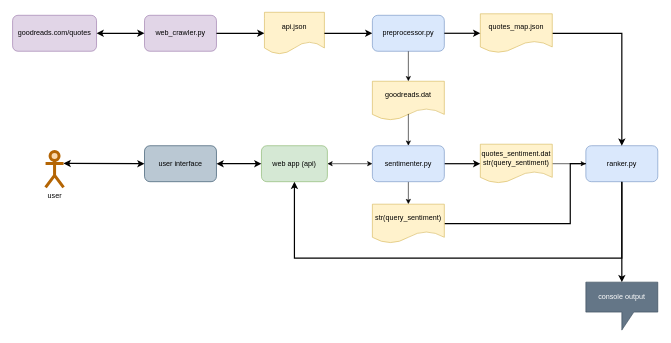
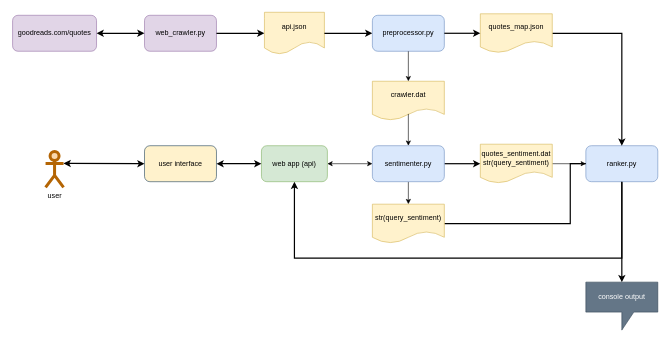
  <mxCell id="0" />
  <mxCell id="1" parent="0" />
  <mxCell id="2" value="web_crawler.py" style="rounded=1;whiteSpace=wrap;html=1;fillColor=#e1d5e7;strokeColor=#9673a6;" vertex="1" parent="1"><mxGeometry x="240" y="25" width="120" height="60" as="geometry" /></mxCell>
  <mxCell id="3" value="goodreads.com/quotes" style="rounded=1;whiteSpace=wrap;html=1;fillColor=#e1d5e7;strokeColor=#9673a6;" vertex="1" parent="1"><mxGeometry x="20" y="25" width="140" height="60" as="geometry" /></mxCell>
  <mxCell id="4" value="" style="endArrow=classic;startArrow=classic;html=1;rounded=0;entryX=0;entryY=0.5;entryDx=0;entryDy=0;exitX=1;exitY=0.5;exitDx=0;exitDy=0;strokeWidth=2;" edge="1" parent="1" source="3" target="2"><mxGeometry width="50" height="50" relative="1" as="geometry"><mxPoint x="130" y="275" as="sourcePoint" /><mxPoint x="180" y="225" as="targetPoint" /></mxGeometry></mxCell>
  <mxCell id="5" value="" style="endArrow=classic;html=1;rounded=0;exitX=1;exitY=0.5;exitDx=0;exitDy=0;entryX=0;entryY=0.5;entryDx=0;entryDy=0;strokeWidth=2;" edge="1" parent="1" source="2" target="6"><mxGeometry width="50" height="50" relative="1" as="geometry"><mxPoint x="400" y="165" as="sourcePoint" /><mxPoint x="440" y="55" as="targetPoint" /></mxGeometry></mxCell>
  <mxCell id="6" value="api.json" style="shape=document;whiteSpace=wrap;html=1;boundedLbl=1;fillColor=#fff2cc;strokeColor=#d6b656;" vertex="1" parent="1"><mxGeometry x="440" y="20" width="100" height="70" as="geometry" /></mxCell>
  <mxCell id="7" style="edgeStyle=orthogonalEdgeStyle;rounded=0;orthogonalLoop=1;jettySize=auto;html=1;exitX=0.5;exitY=1;exitDx=0;exitDy=0;entryX=0.5;entryY=1;entryDx=0;entryDy=0;strokeWidth=2;" edge="1" parent="1" source="8" target="26"><mxGeometry relative="1" as="geometry"><Array as="points"><mxPoint x="1036" y="430" /><mxPoint x="490" y="430" /></Array></mxGeometry></mxCell>
  <mxCell id="8" value="ranker.py" style="rounded=1;whiteSpace=wrap;html=1;fillColor=#dae8fc;strokeColor=#6c8ebf;" vertex="1" parent="1"><mxGeometry x="976" y="242.5" width="120" height="60" as="geometry" /></mxCell>
  <mxCell id="9" value="" style="endArrow=classic;html=1;rounded=0;entryX=0;entryY=0.5;entryDx=0;entryDy=0;exitX=1;exitY=0.5;exitDx=0;exitDy=0;strokeWidth=2;" edge="1" parent="1" source="6" target="12"><mxGeometry width="50" height="50" relative="1" as="geometry"><mxPoint x="490" y="95" as="sourcePoint" /><mxPoint x="610" y="125" as="targetPoint" /></mxGeometry></mxCell>
  <mxCell id="10" style="edgeStyle=orthogonalEdgeStyle;rounded=0;orthogonalLoop=1;jettySize=auto;html=1;exitX=1;exitY=0.5;exitDx=0;exitDy=0;entryX=0;entryY=0.5;entryDx=0;entryDy=0;" edge="1" parent="1" source="11" target="8"><mxGeometry relative="1" as="geometry" /></mxCell>
  <mxCell id="11" value="quotes_sentiment.dat&lt;br&gt;str(query_sentiment)" style="shape=document;whiteSpace=wrap;html=1;boundedLbl=1;fillColor=#fff2cc;strokeColor=#d6b656;" vertex="1" parent="1"><mxGeometry x="800" y="240" width="120" height="65" as="geometry" /></mxCell>
  <mxCell id="12" value="preprocessor.py" style="rounded=1;whiteSpace=wrap;html=1;fillColor=#dae8fc;strokeColor=#6c8ebf;" vertex="1" parent="1"><mxGeometry x="620" y="25" width="120" height="60" as="geometry" /></mxCell>
  <mxCell id="13" style="edgeStyle=orthogonalEdgeStyle;rounded=0;orthogonalLoop=1;jettySize=auto;html=1;entryX=0.5;entryY=0;entryDx=0;entryDy=0;exitX=1;exitY=0.5;exitDx=0;exitDy=0;strokeWidth=2;" edge="1" parent="1" source="14" target="8"><mxGeometry relative="1" as="geometry" /></mxCell>
  <mxCell id="14" value="quotes_map.json" style="shape=document;whiteSpace=wrap;html=1;boundedLbl=1;fillColor=#fff2cc;strokeColor=#d6b656;" vertex="1" parent="1"><mxGeometry x="800" y="22.5" width="120" height="65" as="geometry" /></mxCell>
  <mxCell id="15" value="" style="endArrow=classic;html=1;rounded=0;entryX=0;entryY=0.5;entryDx=0;entryDy=0;exitX=1;exitY=0.5;exitDx=0;exitDy=0;strokeWidth=2;" edge="1" parent="1" target="14" source="12"><mxGeometry width="50" height="50" relative="1" as="geometry"><mxPoint x="740" y="55.5" as="sourcePoint" /><mxPoint x="530" y="195" as="targetPoint" /></mxGeometry></mxCell>
- <mxCell id="16" value="goodreads.dat" style="shape=document;whiteSpace=wrap;html=1;boundedLbl=1;fillColor=#fff2cc;strokeColor=#d6b656;" vertex="1" parent="1"><mxGeometry x="620" y="135" width="120" height="65" as="geometry" /></mxCell>
+ <mxCell id="16" value="crawler.dat" style="shape=document;whiteSpace=wrap;html=1;boundedLbl=1;fillColor=#fff2cc;strokeColor=#d6b656;" vertex="1" parent="1"><mxGeometry x="620" y="135" width="120" height="65" as="geometry" /></mxCell>
  <mxCell id="17" style="edgeStyle=orthogonalEdgeStyle;rounded=0;orthogonalLoop=1;jettySize=auto;html=1;exitX=1;exitY=0.5;exitDx=0;exitDy=0;entryX=0;entryY=0.5;entryDx=0;entryDy=0;strokeWidth=2;" edge="1" parent="1" source="19" target="11"><mxGeometry relative="1" as="geometry" /></mxCell>
  <mxCell id="18" style="edgeStyle=orthogonalEdgeStyle;rounded=0;orthogonalLoop=1;jettySize=auto;html=1;exitX=0.5;exitY=1;exitDx=0;exitDy=0;entryX=0.5;entryY=0;entryDx=0;entryDy=0;" edge="1" parent="1" source="19" target="31"><mxGeometry relative="1" as="geometry" /></mxCell>
  <mxCell id="19" value="sentimenter.py" style="rounded=1;whiteSpace=wrap;html=1;fillColor=#dae8fc;strokeColor=#6c8ebf;" vertex="1" parent="1"><mxGeometry x="620" y="242.5" width="120" height="60" as="geometry" /></mxCell>
  <mxCell id="20" value="" style="endArrow=classic;html=1;rounded=0;entryX=0.5;entryY=0;entryDx=0;entryDy=0;exitX=0.5;exitY=1;exitDx=0;exitDy=0;" edge="1" parent="1" source="12" target="16"><mxGeometry width="50" height="50" relative="1" as="geometry"><mxPoint x="480" y="245" as="sourcePoint" /><mxPoint x="530" y="195" as="targetPoint" /></mxGeometry></mxCell>
  <mxCell id="21" value="" style="endArrow=classic;html=1;rounded=0;entryX=0.5;entryY=0;entryDx=0;entryDy=0;exitX=0.5;exitY=0.838;exitDx=0;exitDy=0;exitPerimeter=0;" edge="1" parent="1" source="16" target="19"><mxGeometry width="50" height="50" relative="1" as="geometry"><mxPoint x="490" y="455" as="sourcePoint" /><mxPoint x="540" y="405" as="targetPoint" /></mxGeometry></mxCell>
  <mxCell id="22" value="" style="endArrow=classic;html=1;rounded=0;exitX=0.5;exitY=1;exitDx=0;exitDy=0;entryX=0.5;entryY=0;entryDx=0;entryDy=0;entryPerimeter=0;strokeWidth=2;" edge="1" parent="1" source="8" target="23"><mxGeometry width="50" height="50" relative="1" as="geometry"><mxPoint x="490" y="455" as="sourcePoint" /><mxPoint x="890" y="495" as="targetPoint" /></mxGeometry></mxCell>
  <mxCell id="23" value="console output" style="shape=callout;whiteSpace=wrap;html=1;perimeter=calloutPerimeter;fillColor=#647687;fontColor=#ffffff;strokeColor=#314354;" vertex="1" parent="1"><mxGeometry x="976" y="470" width="120" height="80" as="geometry" /></mxCell>
  <mxCell id="24" value="user" style="shape=umlActor;verticalLabelPosition=bottom;verticalAlign=top;html=1;outlineConnect=0;strokeWidth=5;fillColor=#fad7ac;strokeColor=#b46504;" vertex="1" parent="1"><mxGeometry x="75" y="252" width="30" height="60" as="geometry" /></mxCell>
- <mxCell id="25" value="user interface" style="rounded=1;whiteSpace=wrap;html=1;fillColor=#bac8d3;strokeColor=#23445d;" vertex="1" parent="1"><mxGeometry x="240" y="242.5" width="120" height="60" as="geometry" /></mxCell>
+ <mxCell id="25" value="user interface" style="rounded=1;whiteSpace=wrap;html=1;fillColor=#fff2cc;strokeColor=#23445d;" vertex="1" parent="1"><mxGeometry x="240" y="242.5" width="120" height="60" as="geometry" /></mxCell>
  <mxCell id="26" value="web app (api)" style="rounded=1;whiteSpace=wrap;html=1;fillColor=#d5e8d4;strokeColor=#82b366;" vertex="1" parent="1"><mxGeometry x="435" y="242.5" width="110" height="60" as="geometry" /></mxCell>
  <mxCell id="27" value="" style="endArrow=classic;startArrow=classic;html=1;rounded=0;entryX=0;entryY=0.5;entryDx=0;entryDy=0;strokeWidth=2;exitX=1;exitY=0.333;exitDx=0;exitDy=0;exitPerimeter=0;" edge="1" parent="1" source="24" target="25"><mxGeometry width="50" height="50" relative="1" as="geometry"><mxPoint x="170" y="330" as="sourcePoint" /><mxPoint x="580" y="190" as="targetPoint" /></mxGeometry></mxCell>
  <mxCell id="28" value="" style="endArrow=classic;startArrow=classic;html=1;rounded=0;exitX=1;exitY=0.5;exitDx=0;exitDy=0;entryX=0;entryY=0.5;entryDx=0;entryDy=0;strokeWidth=2;" edge="1" parent="1" source="25" target="26"><mxGeometry width="50" height="50" relative="1" as="geometry"><mxPoint x="530" y="240" as="sourcePoint" /><mxPoint x="580" y="190" as="targetPoint" /></mxGeometry></mxCell>
  <mxCell id="29" value="" style="endArrow=classic;startArrow=classic;html=1;rounded=0;exitX=1;exitY=0.5;exitDx=0;exitDy=0;entryX=0;entryY=0.5;entryDx=0;entryDy=0;" edge="1" parent="1" source="26" target="19"><mxGeometry width="50" height="50" relative="1" as="geometry"><mxPoint x="530" y="240" as="sourcePoint" /><mxPoint x="580" y="190" as="targetPoint" /></mxGeometry></mxCell>
  <mxCell id="30" style="edgeStyle=orthogonalEdgeStyle;rounded=0;orthogonalLoop=1;jettySize=auto;html=1;exitX=1;exitY=0.5;exitDx=0;exitDy=0;endArrow=none;endFill=0;entryX=0;entryY=0.5;entryDx=0;entryDy=0;strokeWidth=2;" edge="1" parent="1" source="31" target="8"><mxGeometry relative="1" as="geometry"><mxPoint x="950" y="270" as="targetPoint" /><Array as="points"><mxPoint x="950" y="373" /><mxPoint x="950" y="273" /></Array></mxGeometry></mxCell>
  <mxCell id="31" value="str(query_sentiment)" style="shape=document;whiteSpace=wrap;html=1;boundedLbl=1;fillColor=#fff2cc;strokeColor=#d6b656;" vertex="1" parent="1"><mxGeometry x="620" y="340" width="120" height="65" as="geometry" /></mxCell>
